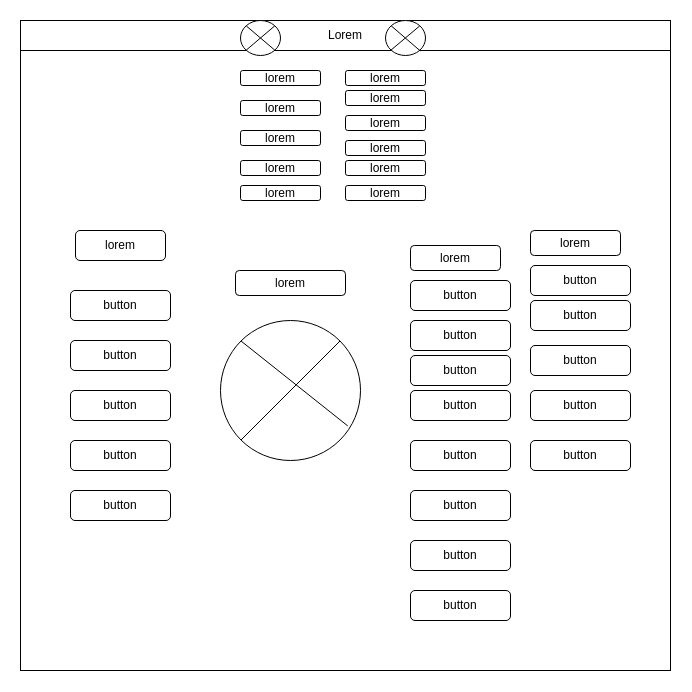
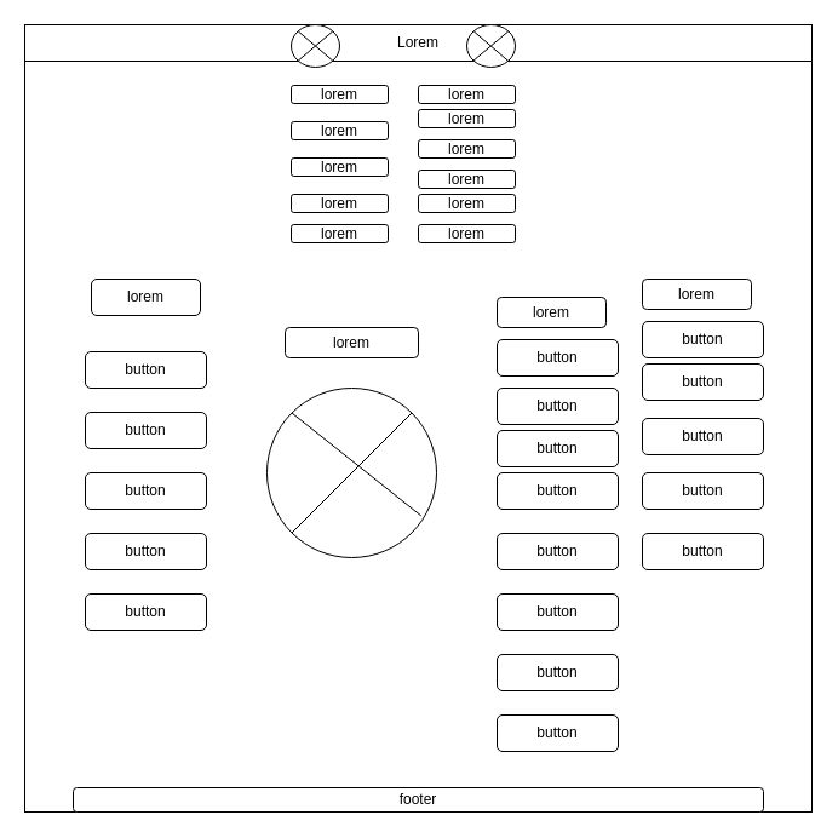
  <mxCell id="0" />
  <mxCell id="1" parent="0" />
  <mxCell id="2" value="&lt;span style=&quot;color: rgba(0, 0, 0, 0); font-family: monospace; font-size: 0px; text-align: start; text-wrap: nowrap;&quot;&gt;%3CmxGraphModel%3E%3Croot%3E%3CmxCell%20id%3D%220%22%2F%3E%3CmxCell%20id%3D%221%22%20parent%3D%220%22%2F%3E%3CmxCell%20id%3D%222%22%20value%3D%22lorem%22%20style%3D%22rounded%3D1%3BwhiteSpace%3Dwrap%3Bhtml%3D1%3B%22%20vertex%3D%221%22%20parent%3D%221%22%3E%3CmxGeometry%20x%3D%22470%22%20y%3D%22300%22%20width%3D%22100%22%20height%3D%2230%22%20as%3D%22geometry%22%2F%3E%3C%2FmxCell%3E%3C%2Froot%3E%3C%2FmxGraphModel%3E&lt;/span&gt;&lt;span style=&quot;color: rgba(0, 0, 0, 0); font-family: monospace; font-size: 0px; text-align: start; text-wrap: nowrap;&quot;&gt;%3CmxGraphModel%3E%3Croot%3E%3CmxCell%20id%3D%220%22%2F%3E%3CmxCell%20id%3D%221%22%20parent%3D%220%22%2F%3E%3CmxCell%20id%3D%222%22%20value%3D%22lorem%22%20style%3D%22rounded%3D1%3BwhiteSpace%3Dwrap%3Bhtml%3D1%3B%22%20vertex%3D%221%22%20parent%3D%221%22%3E%3CmxGeometry%20x%3D%22470%22%20y%3D%22300%22%20width%3D%22100%22%20height%3D%2230%22%20as%3D%22geometry%22%2F%3E%3C%2FmxCell%3E%3C%2Froot%3E%3C%2FmxGraphModel%3E&lt;/span&gt;" style="whiteSpace=wrap;html=1;aspect=fixed;" parent="1" vertex="1"><mxGeometry x="20" y="20" width="650" height="650" as="geometry" /></mxCell>
  <mxCell id="3" value="" style="ellipse;whiteSpace=wrap;html=1;aspect=fixed;" parent="1" vertex="1"><mxGeometry x="220" y="320" width="140" height="140" as="geometry" /></mxCell>
+ <mxCell id="4" value="footer" style="rounded=1;whiteSpace=wrap;html=1;" parent="1" vertex="1"><mxGeometry x="60" y="650" width="570" height="20" as="geometry" /></mxCell>
  <mxCell id="5" value="button" style="rounded=1;whiteSpace=wrap;html=1;" parent="1" vertex="1"><mxGeometry x="410" y="355" width="100" height="30" as="geometry" /></mxCell>
  <mxCell id="6" value="Lorem" style="rounded=0;whiteSpace=wrap;html=1;" parent="1" vertex="1"><mxGeometry x="20" y="20" width="650" height="30" as="geometry" /></mxCell>
  <mxCell id="7" value="button" style="rounded=1;whiteSpace=wrap;html=1;" vertex="1" parent="1"><mxGeometry x="410" y="320" width="100" height="30" as="geometry" /></mxCell>
  <mxCell id="8" value="button" style="rounded=1;whiteSpace=wrap;html=1;" vertex="1" parent="1"><mxGeometry x="410" y="390" width="100" height="30" as="geometry" /></mxCell>
  <mxCell id="9" value="button" style="rounded=1;whiteSpace=wrap;html=1;" vertex="1" parent="1"><mxGeometry x="410" y="440" width="100" height="30" as="geometry" /></mxCell>
  <mxCell id="10" value="button" style="rounded=1;whiteSpace=wrap;html=1;" vertex="1" parent="1"><mxGeometry x="410" y="540" width="100" height="30" as="geometry" /></mxCell>
  <mxCell id="11" value="button" style="rounded=1;whiteSpace=wrap;html=1;" vertex="1" parent="1"><mxGeometry x="410" y="590" width="100" height="30" as="geometry" /></mxCell>
  <mxCell id="12" value="button" style="rounded=1;whiteSpace=wrap;html=1;" vertex="1" parent="1"><mxGeometry x="410" y="490" width="100" height="30" as="geometry" /></mxCell>
  <mxCell id="13" value="button" style="rounded=1;whiteSpace=wrap;html=1;" vertex="1" parent="1"><mxGeometry x="410" y="280" width="100" height="30" as="geometry" /></mxCell>
  <mxCell id="14" value="lorem" style="rounded=1;whiteSpace=wrap;html=1;" vertex="1" parent="1"><mxGeometry x="410" y="245" width="90" height="25" as="geometry" /></mxCell>
  <mxCell id="15" style="edgeStyle=orthogonalEdgeStyle;rounded=0;orthogonalLoop=1;jettySize=auto;html=1;exitX=0.5;exitY=1;exitDx=0;exitDy=0;" edge="1" parent="1" source="5" target="5"><mxGeometry relative="1" as="geometry" /></mxCell>
  <mxCell id="16" value="button" style="rounded=1;whiteSpace=wrap;html=1;" vertex="1" parent="1"><mxGeometry x="530" y="265" width="100" height="30" as="geometry" /></mxCell>
  <mxCell id="17" value="button" style="rounded=1;whiteSpace=wrap;html=1;" vertex="1" parent="1"><mxGeometry x="530" y="300" width="100" height="30" as="geometry" /></mxCell>
  <mxCell id="18" value="button" style="rounded=1;whiteSpace=wrap;html=1;" vertex="1" parent="1"><mxGeometry x="530" y="345" width="100" height="30" as="geometry" /></mxCell>
  <mxCell id="19" value="button" style="rounded=1;whiteSpace=wrap;html=1;" vertex="1" parent="1"><mxGeometry x="530" y="390" width="100" height="30" as="geometry" /></mxCell>
  <mxCell id="20" value="button" style="rounded=1;whiteSpace=wrap;html=1;" vertex="1" parent="1"><mxGeometry x="530" y="440" width="100" height="30" as="geometry" /></mxCell>
  <mxCell id="21" value="lorem" style="rounded=1;whiteSpace=wrap;html=1;" vertex="1" parent="1"><mxGeometry x="530" y="230" width="90" height="25" as="geometry" /></mxCell>
  <mxCell id="22" value="button" style="rounded=1;whiteSpace=wrap;html=1;" vertex="1" parent="1"><mxGeometry x="70" y="290" width="100" height="30" as="geometry" /></mxCell>
  <mxCell id="23" value="button" style="rounded=1;whiteSpace=wrap;html=1;" vertex="1" parent="1"><mxGeometry x="70" y="340" width="100" height="30" as="geometry" /></mxCell>
  <mxCell id="24" value="button" style="rounded=1;whiteSpace=wrap;html=1;" vertex="1" parent="1"><mxGeometry x="70" y="390" width="100" height="30" as="geometry" /></mxCell>
  <mxCell id="25" value="button" style="rounded=1;whiteSpace=wrap;html=1;" vertex="1" parent="1"><mxGeometry x="70" y="440" width="100" height="30" as="geometry" /></mxCell>
  <mxCell id="26" value="button" style="rounded=1;whiteSpace=wrap;html=1;" vertex="1" parent="1"><mxGeometry x="70" y="490" width="100" height="30" as="geometry" /></mxCell>
  <mxCell id="27" value="lorem" style="rounded=1;whiteSpace=wrap;html=1;" vertex="1" parent="1"><mxGeometry x="75" y="230" width="90" height="30" as="geometry" /></mxCell>
  <mxCell id="28" value="" style="endArrow=none;html=1;rounded=0;exitX=0;exitY=1;exitDx=0;exitDy=0;entryX=1;entryY=0;entryDx=0;entryDy=0;" edge="1" parent="1" source="3" target="3"><mxGeometry width="50" height="50" relative="1" as="geometry"><mxPoint x="265" y="360" as="sourcePoint" /><mxPoint x="315" y="310" as="targetPoint" /><Array as="points" /></mxGeometry></mxCell>
  <mxCell id="29" value="" style="endArrow=none;html=1;rounded=0;exitX=0;exitY=0;exitDx=0;exitDy=0;entryX=0.909;entryY=0.753;entryDx=0;entryDy=0;entryPerimeter=0;" edge="1" parent="1" source="3" target="3"><mxGeometry width="50" height="50" relative="1" as="geometry"><mxPoint x="230" y="374" as="sourcePoint" /><mxPoint x="328" y="276" as="targetPoint" /><Array as="points" /></mxGeometry></mxCell>
  <mxCell id="30" value="lorem" style="rounded=1;whiteSpace=wrap;html=1;" vertex="1" parent="1"><mxGeometry x="235" y="270" width="110" height="25" as="geometry" /></mxCell>
  <mxCell id="31" value="lorem" style="rounded=1;whiteSpace=wrap;html=1;" vertex="1" parent="1"><mxGeometry x="240" y="100" width="80" height="15" as="geometry" /></mxCell>
  <mxCell id="32" value="lorem" style="rounded=1;whiteSpace=wrap;html=1;" vertex="1" parent="1"><mxGeometry x="240" y="130" width="80" height="15" as="geometry" /></mxCell>
  <mxCell id="33" value="lorem" style="rounded=1;whiteSpace=wrap;html=1;" vertex="1" parent="1"><mxGeometry x="240" y="185" width="80" height="15" as="geometry" /></mxCell>
  <mxCell id="34" value="lorem" style="rounded=1;whiteSpace=wrap;html=1;" vertex="1" parent="1"><mxGeometry x="240" y="160" width="80" height="15" as="geometry" /></mxCell>
  <mxCell id="35" value="lorem" style="rounded=1;whiteSpace=wrap;html=1;" vertex="1" parent="1"><mxGeometry x="240" y="70" width="80" height="15" as="geometry" /></mxCell>
  <mxCell id="36" value="lorem" style="rounded=1;whiteSpace=wrap;html=1;" vertex="1" parent="1"><mxGeometry x="345" y="140" width="80" height="15" as="geometry" /></mxCell>
  <mxCell id="37" value="lorem" style="rounded=1;whiteSpace=wrap;html=1;" vertex="1" parent="1"><mxGeometry x="345" y="160" width="80" height="15" as="geometry" /></mxCell>
  <mxCell id="38" value="lorem" style="rounded=1;whiteSpace=wrap;html=1;" vertex="1" parent="1"><mxGeometry x="345" y="185" width="80" height="15" as="geometry" /></mxCell>
  <mxCell id="39" style="edgeStyle=orthogonalEdgeStyle;rounded=0;orthogonalLoop=1;jettySize=auto;html=1;exitX=0.5;exitY=1;exitDx=0;exitDy=0;" edge="1" parent="1" source="5" target="5"><mxGeometry relative="1" as="geometry" /></mxCell>
  <mxCell id="40" value="lorem" style="rounded=1;whiteSpace=wrap;html=1;" vertex="1" parent="1"><mxGeometry x="345" y="70" width="80" height="15" as="geometry" /></mxCell>
  <mxCell id="41" value="lorem" style="rounded=1;whiteSpace=wrap;html=1;" vertex="1" parent="1"><mxGeometry x="345" y="115" width="80" height="15" as="geometry" /></mxCell>
  <mxCell id="42" value="lorem" style="rounded=1;whiteSpace=wrap;html=1;" vertex="1" parent="1"><mxGeometry x="345" y="90" width="80" height="15" as="geometry" /></mxCell>
  <mxCell id="43" value="" style="ellipse;whiteSpace=wrap;html=1;" vertex="1" parent="1"><mxGeometry x="240" y="20" width="40" height="35" as="geometry" /></mxCell>
  <mxCell id="44" value="" style="ellipse;whiteSpace=wrap;html=1;" vertex="1" parent="1"><mxGeometry x="385" y="20" width="40" height="35" as="geometry" /></mxCell>
  <mxCell id="45" value="" style="endArrow=none;html=1;rounded=0;entryX=1;entryY=0;entryDx=0;entryDy=0;" edge="1" parent="1" target="44"><mxGeometry width="50" height="50" relative="1" as="geometry"><mxPoint x="390" y="50" as="sourcePoint" /><mxPoint x="425" y="12.5" as="targetPoint" /></mxGeometry></mxCell>
  <mxCell id="46" value="" style="endArrow=none;html=1;rounded=0;entryX=0;entryY=0;entryDx=0;entryDy=0;exitX=0.615;exitY=1.013;exitDx=0;exitDy=0;exitPerimeter=0;" edge="1" parent="1" source="6" target="44"><mxGeometry width="50" height="50" relative="1" as="geometry"><mxPoint x="350" y="270" as="sourcePoint" /><mxPoint x="400" y="220" as="targetPoint" /></mxGeometry></mxCell>
  <mxCell id="47" value="" style="endArrow=none;html=1;rounded=0;entryX=0;entryY=0;entryDx=0;entryDy=0;exitX=1;exitY=1;exitDx=0;exitDy=0;" edge="1" parent="1" source="43" target="43"><mxGeometry width="50" height="50" relative="1" as="geometry"><mxPoint x="350" y="270" as="sourcePoint" /><mxPoint x="400" y="220" as="targetPoint" /></mxGeometry></mxCell>
  <mxCell id="48" value="" style="endArrow=none;html=1;rounded=0;entryX=1;entryY=0;entryDx=0;entryDy=0;exitX=0;exitY=1;exitDx=0;exitDy=0;" edge="1" parent="1" source="43" target="43"><mxGeometry width="50" height="50" relative="1" as="geometry"><mxPoint x="350" y="270" as="sourcePoint" /><mxPoint x="400" y="220" as="targetPoint" /></mxGeometry></mxCell>
